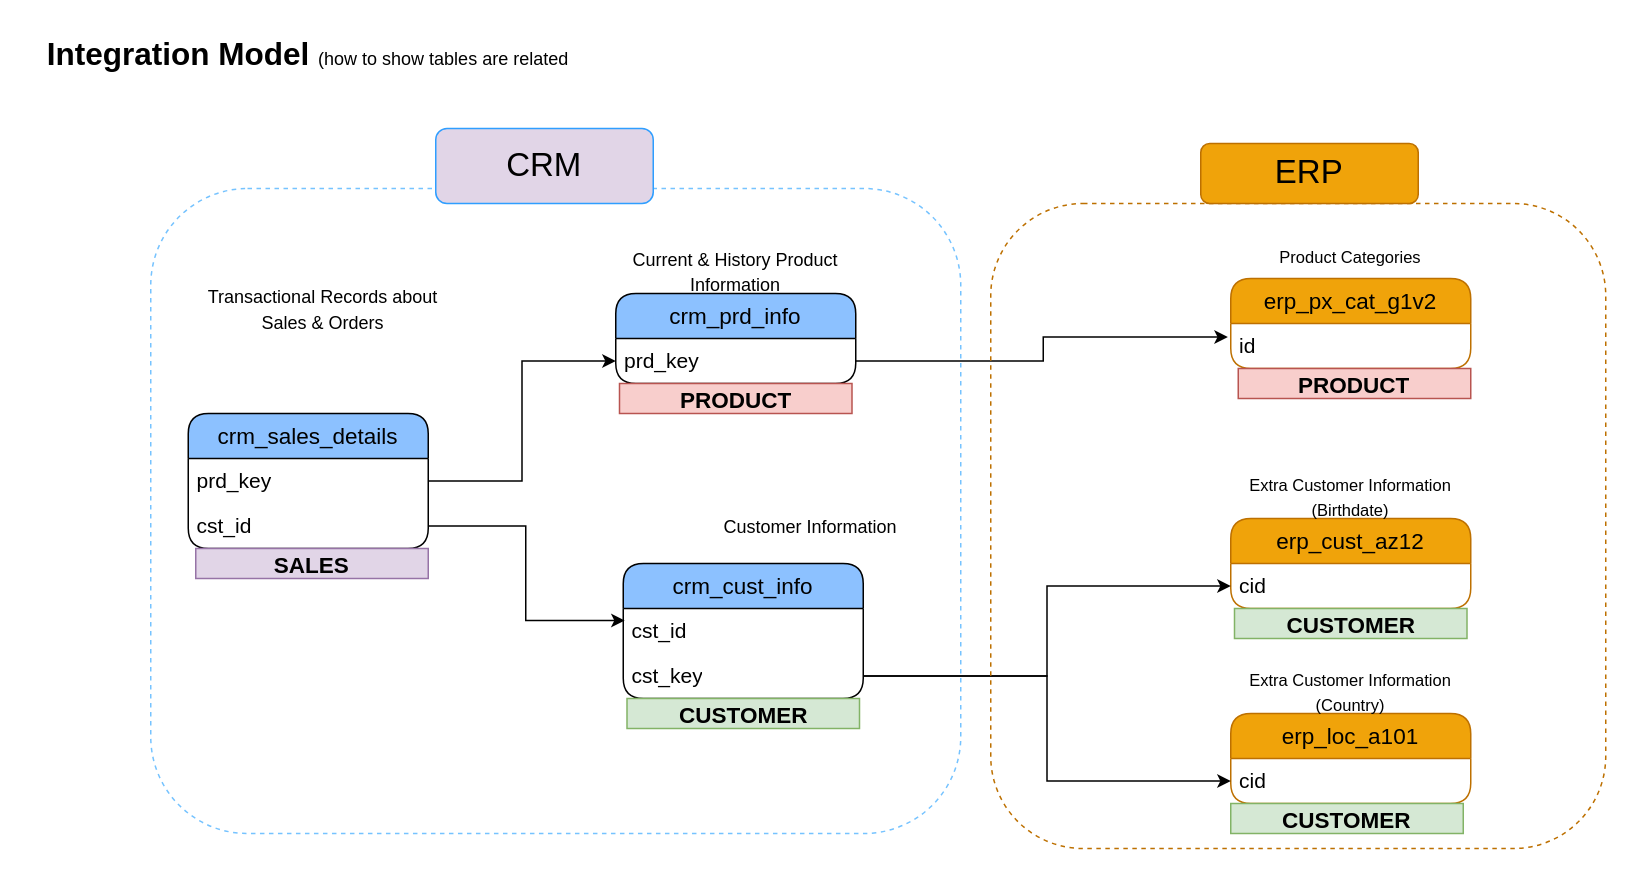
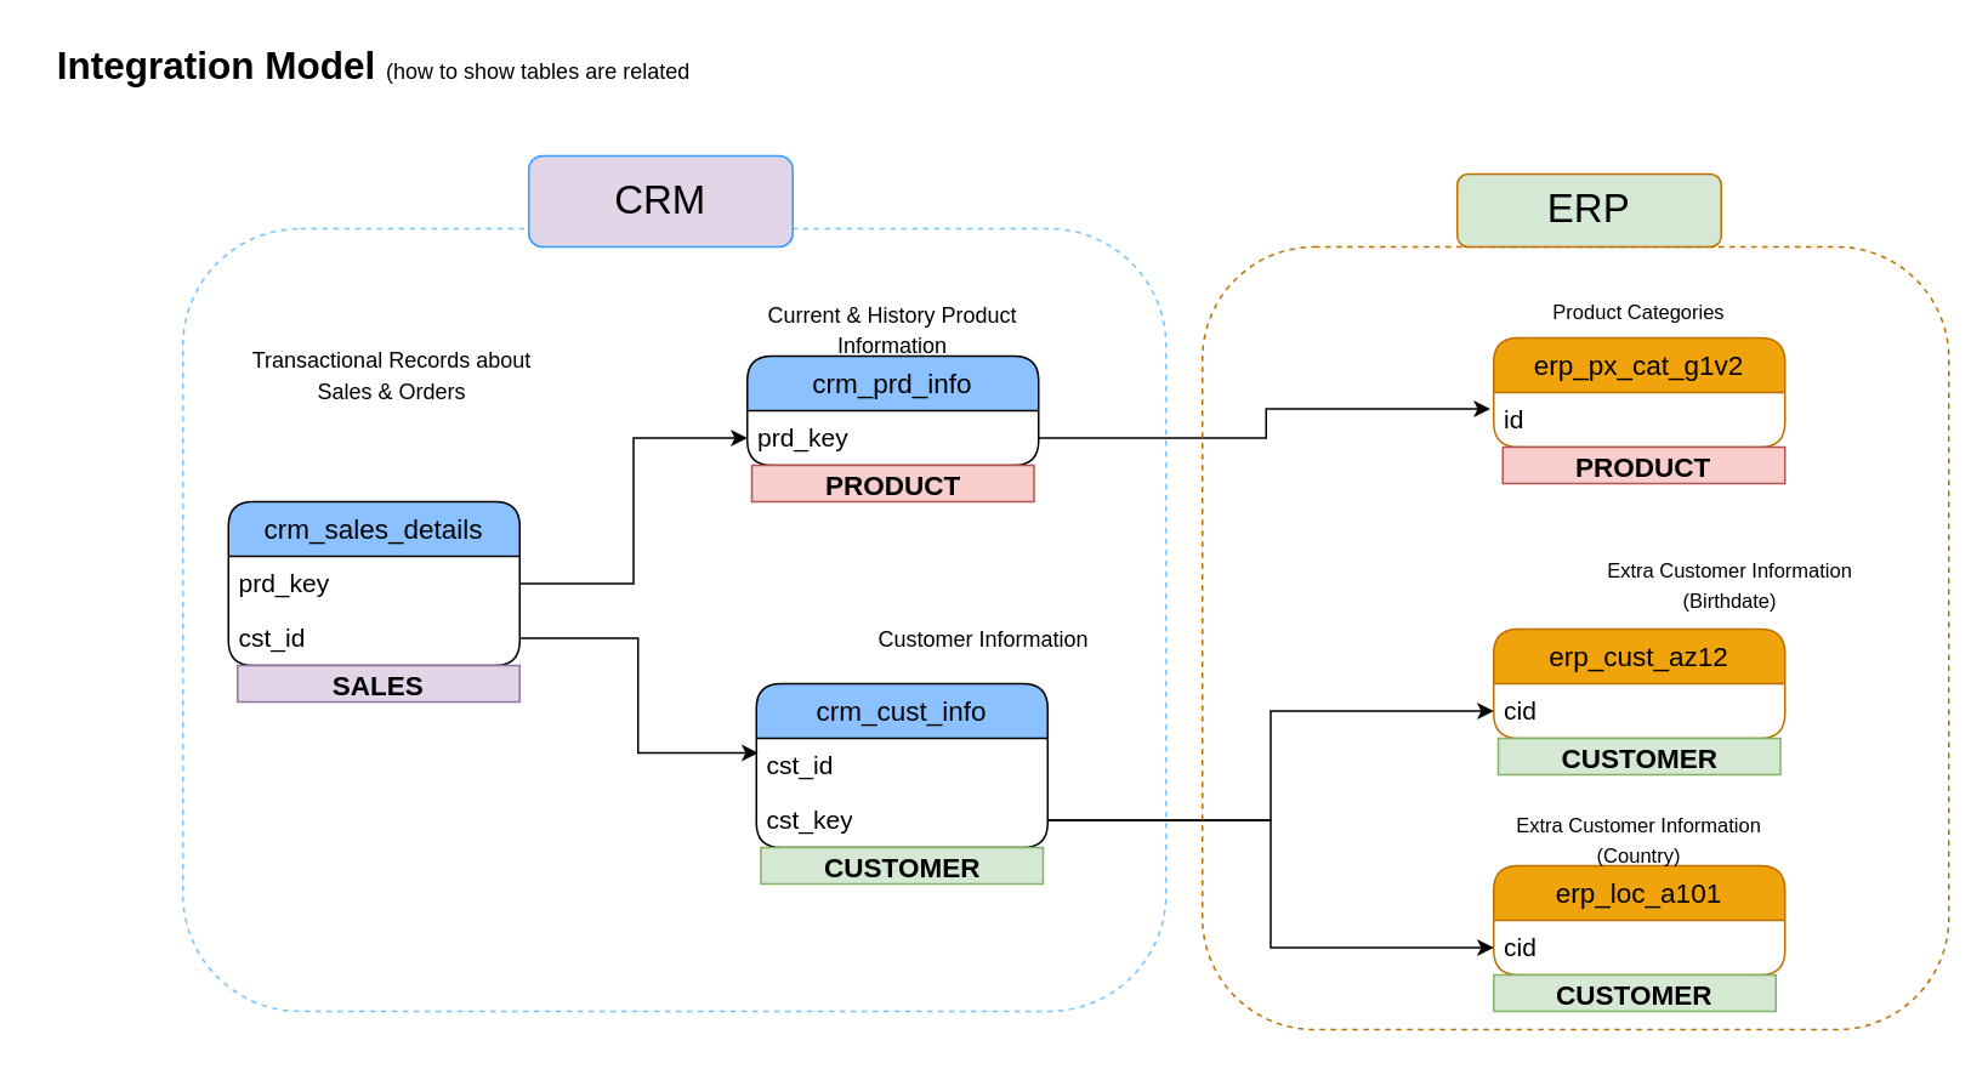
  <mxCell id="0" />
  <mxCell id="1" parent="0" />
  <mxCell id="2" value="&lt;b&gt;&lt;font style=&quot;font-size: 21px;&quot;&gt;&lt;font style=&quot;&quot;&gt;Integration Model&lt;/font&gt; &lt;/font&gt;&lt;/b&gt;(how to show tables are related" style="text;html=1;align=center;verticalAlign=middle;whiteSpace=wrap;rounded=0;" parent="1" vertex="1"><mxGeometry x="20" y="20" width="370" height="30" as="geometry" /></mxCell>
  <mxCell id="3" value="&lt;font style=&quot;color: rgb(0, 0, 0);&quot;&gt;cr&lt;span&gt;m_c&lt;/span&gt;ust_info&lt;/font&gt;" style="swimlane;fontStyle=0;childLayout=stackLayout;horizontal=1;startSize=30;horizontalStack=0;resizeParent=1;resizeParentMax=0;resizeLast=0;collapsible=1;marginBottom=0;whiteSpace=wrap;html=1;rounded=1;strokeColor=light-dark(#000000,#5CFCFF);fillColor=#8CC1FF;fontSize=15;labelBorderColor=none;" parent="1" vertex="1"><mxGeometry x="415" y="375" width="160" height="90" as="geometry" /></mxCell>
  <mxCell id="4" value="cst_id" style="text;strokeColor=none;fillColor=none;align=left;verticalAlign=middle;spacingLeft=4;spacingRight=4;overflow=hidden;points=[[0,0.5],[1,0.5]];portConstraint=eastwest;rotatable=0;whiteSpace=wrap;html=1;fontSize=14;labelBorderColor=none;" parent="3" vertex="1"><mxGeometry y="30" width="160" height="30" as="geometry" /></mxCell>
  <mxCell id="5" value="cst_key" style="text;strokeColor=none;fillColor=none;align=left;verticalAlign=middle;spacingLeft=4;spacingRight=4;overflow=hidden;points=[[0,0.5],[1,0.5]];portConstraint=eastwest;rotatable=0;whiteSpace=wrap;html=1;fontSize=14;labelBorderColor=none;" parent="3" vertex="1"><mxGeometry y="60" width="160" height="30" as="geometry" /></mxCell>
  <mxCell id="6" value="&lt;font style=&quot;font-size: 12px;&quot;&gt;Customer Information&lt;/font&gt;" style="text;html=1;align=center;verticalAlign=middle;whiteSpace=wrap;rounded=0;fontSize=14;" parent="1" vertex="1"><mxGeometry x="470" y="335" width="140" height="30" as="geometry" /></mxCell>
  <mxCell id="7" value="&lt;font color=&quot;#000000&quot;&gt;crm_prd_info&lt;/font&gt;" style="swimlane;fontStyle=0;childLayout=stackLayout;horizontal=1;startSize=30;horizontalStack=0;resizeParent=1;resizeParentMax=0;resizeLast=0;collapsible=1;marginBottom=0;whiteSpace=wrap;html=1;rounded=1;strokeColor=light-dark(#000000,#5CFCFF);fillColor=#8CC1FF;fontSize=15;" parent="1" vertex="1"><mxGeometry x="410" y="195" width="160" height="60" as="geometry" /></mxCell>
  <mxCell id="8" value="prd_key" style="text;strokeColor=none;fillColor=none;align=left;verticalAlign=middle;spacingLeft=4;spacingRight=4;overflow=hidden;points=[[0,0.5],[1,0.5]];portConstraint=eastwest;rotatable=0;whiteSpace=wrap;html=1;fontSize=14;" parent="7" vertex="1"><mxGeometry y="30" width="160" height="30" as="geometry" /></mxCell>
  <mxCell id="9" value="&lt;font style=&quot;font-size: 12px;&quot;&gt;Current &amp;amp; History Product Information&lt;/font&gt;" style="text;html=1;align=center;verticalAlign=middle;whiteSpace=wrap;rounded=0;fontSize=14;" parent="1" vertex="1"><mxGeometry x="415" y="165" width="150" height="30" as="geometry" /></mxCell>
  <mxCell id="10" value="&lt;font color=&quot;#000000&quot;&gt;crm_sales_details&lt;/font&gt;" style="swimlane;fontStyle=0;childLayout=stackLayout;horizontal=1;startSize=30;horizontalStack=0;resizeParent=1;resizeParentMax=0;resizeLast=0;collapsible=1;marginBottom=0;whiteSpace=wrap;html=1;rounded=1;strokeColor=light-dark(#000000,#5CFCFF);fillColor=#8CC1FF;fontSize=15;" parent="1" vertex="1"><mxGeometry x="125" y="275" width="160" height="90" as="geometry" /></mxCell>
  <mxCell id="11" value="prd_key" style="text;strokeColor=none;fillColor=none;align=left;verticalAlign=middle;spacingLeft=4;spacingRight=4;overflow=hidden;points=[[0,0.5],[1,0.5]];portConstraint=eastwest;rotatable=0;whiteSpace=wrap;html=1;fontSize=14;" parent="10" vertex="1"><mxGeometry y="30" width="160" height="30" as="geometry" /></mxCell>
  <mxCell id="12" value="cst_id" style="text;strokeColor=none;fillColor=none;align=left;verticalAlign=middle;spacingLeft=4;spacingRight=4;overflow=hidden;points=[[0,0.5],[1,0.5]];portConstraint=eastwest;rotatable=0;whiteSpace=wrap;html=1;fontSize=14;" parent="10" vertex="1"><mxGeometry y="60" width="160" height="30" as="geometry" /></mxCell>
  <mxCell id="13" value="&lt;font style=&quot;font-size: 12px;&quot;&gt;Transactional Records about Sales &amp;amp; Orders&lt;/font&gt;" style="text;html=1;align=center;verticalAlign=middle;whiteSpace=wrap;rounded=0;fontSize=14;" parent="1" vertex="1"><mxGeometry x="135" y="190" width="160" height="30" as="geometry" /></mxCell>
  <mxCell id="14" style="edgeStyle=orthogonalEdgeStyle;rounded=0;orthogonalLoop=1;jettySize=auto;html=1;entryX=0.006;entryY=0.267;entryDx=0;entryDy=0;entryPerimeter=0;exitX=1;exitY=0.5;exitDx=0;exitDy=0;" parent="1" source="12" target="4" edge="1"><mxGeometry relative="1" as="geometry" /></mxCell>
  <mxCell id="15" style="edgeStyle=orthogonalEdgeStyle;rounded=0;orthogonalLoop=1;jettySize=auto;html=1;" parent="1" source="11" target="8" edge="1"><mxGeometry relative="1" as="geometry" /></mxCell>
  <mxCell id="16" value="&lt;font color=&quot;#000000&quot;&gt;erp_cust_az12&lt;/font&gt;" style="swimlane;fontStyle=0;childLayout=stackLayout;horizontal=1;startSize=30;horizontalStack=0;resizeParent=1;resizeParentMax=0;resizeLast=0;collapsible=1;marginBottom=0;whiteSpace=wrap;html=1;rounded=1;strokeColor=#BD7000;fillColor=#f0a30a;fontSize=15;labelBorderColor=none;fontColor=#000000;" parent="1" vertex="1"><mxGeometry x="820" y="345" width="160" height="60" as="geometry" /></mxCell>
  <mxCell id="17" value="cid" style="text;strokeColor=none;fillColor=none;align=left;verticalAlign=middle;spacingLeft=4;spacingRight=4;overflow=hidden;points=[[0,0.5],[1,0.5]];portConstraint=eastwest;rotatable=0;whiteSpace=wrap;html=1;fontSize=14;labelBorderColor=none;" parent="16" vertex="1"><mxGeometry y="30" width="160" height="30" as="geometry" /></mxCell>
- <mxCell id="18" value="&lt;font style=&quot;font-size: 11px;&quot;&gt;Extra Customer Information (Birthdate)&lt;/font&gt;" style="text;html=1;align=center;verticalAlign=middle;whiteSpace=wrap;rounded=0;fontSize=14;" parent="1" vertex="1"><mxGeometry x="820" y="315" width="160" height="30" as="geometry" /></mxCell>
+ <mxCell id="18" value="&lt;font style=&quot;font-size: 11px;&quot;&gt;Extra Customer Information (Birthdate)&lt;/font&gt;" style="text;html=1;align=center;verticalAlign=middle;whiteSpace=wrap;rounded=0;fontSize=14;" parent="1" vertex="1"><mxGeometry x="870" y="305" width="160" height="30" as="geometry" /></mxCell>
  <mxCell id="19" style="edgeStyle=orthogonalEdgeStyle;rounded=0;orthogonalLoop=1;jettySize=auto;html=1;" parent="1" source="5" target="17" edge="1"><mxGeometry relative="1" as="geometry" /></mxCell>
  <mxCell id="20" value="&lt;font color=&quot;#000000&quot;&gt;erp_loc_a101&lt;/font&gt;" style="swimlane;fontStyle=0;childLayout=stackLayout;horizontal=1;startSize=30;horizontalStack=0;resizeParent=1;resizeParentMax=0;resizeLast=0;collapsible=1;marginBottom=0;whiteSpace=wrap;html=1;rounded=1;strokeColor=#BD7000;fillColor=#f0a30a;fontSize=15;labelBorderColor=none;fontColor=#000000;" parent="1" vertex="1"><mxGeometry x="820" y="475" width="160" height="60" as="geometry" /></mxCell>
  <mxCell id="21" value="cid" style="text;strokeColor=none;fillColor=none;align=left;verticalAlign=middle;spacingLeft=4;spacingRight=4;overflow=hidden;points=[[0,0.5],[1,0.5]];portConstraint=eastwest;rotatable=0;whiteSpace=wrap;html=1;fontSize=14;labelBorderColor=none;" parent="20" vertex="1"><mxGeometry y="30" width="160" height="30" as="geometry" /></mxCell>
  <mxCell id="22" value="&lt;font style=&quot;font-size: 11px;&quot;&gt;Extra Customer Information (Country)&lt;/font&gt;" style="text;html=1;align=center;verticalAlign=middle;whiteSpace=wrap;rounded=0;fontSize=14;" parent="1" vertex="1"><mxGeometry x="820" y="445" width="160" height="30" as="geometry" /></mxCell>
  <mxCell id="23" style="edgeStyle=orthogonalEdgeStyle;rounded=0;orthogonalLoop=1;jettySize=auto;html=1;entryX=0;entryY=0.5;entryDx=0;entryDy=0;" parent="1" source="5" target="21" edge="1"><mxGeometry relative="1" as="geometry" /></mxCell>
  <mxCell id="24" value="&lt;font color=&quot;#000000&quot;&gt;erp_px_cat_g1v2&lt;/font&gt;" style="swimlane;fontStyle=0;childLayout=stackLayout;horizontal=1;startSize=30;horizontalStack=0;resizeParent=1;resizeParentMax=0;resizeLast=0;collapsible=1;marginBottom=0;whiteSpace=wrap;html=1;rounded=1;strokeColor=#BD7000;fillColor=#f0a30a;fontSize=15;labelBorderColor=none;fontColor=#000000;" parent="1" vertex="1"><mxGeometry x="820" y="185" width="160" height="60" as="geometry" /></mxCell>
  <mxCell id="25" value="id" style="text;strokeColor=none;fillColor=none;align=left;verticalAlign=middle;spacingLeft=4;spacingRight=4;overflow=hidden;points=[[0,0.5],[1,0.5]];portConstraint=eastwest;rotatable=0;whiteSpace=wrap;html=1;fontSize=14;labelBorderColor=none;" parent="24" vertex="1"><mxGeometry y="30" width="160" height="30" as="geometry" /></mxCell>
  <mxCell id="26" value="&lt;font style=&quot;font-size: 11px;&quot;&gt;Product Categories&lt;/font&gt;" style="text;html=1;align=center;verticalAlign=middle;whiteSpace=wrap;rounded=0;fontSize=14;" parent="1" vertex="1"><mxGeometry x="820" y="155" width="160" height="30" as="geometry" /></mxCell>
  <mxCell id="27" style="edgeStyle=orthogonalEdgeStyle;rounded=0;orthogonalLoop=1;jettySize=auto;html=1;entryX=-0.012;entryY=0.3;entryDx=0;entryDy=0;entryPerimeter=0;" parent="1" source="8" target="25" edge="1"><mxGeometry relative="1" as="geometry" /></mxCell>
  <mxCell id="28" value="" style="rounded=1;whiteSpace=wrap;html=1;fillColor=none;dashed=1;strokeColor=#76C3FF;" parent="1" vertex="1"><mxGeometry x="100" y="125" width="540" height="430" as="geometry" /></mxCell>
  <mxCell id="29" value="&lt;font style=&quot;font-size: 22px;&quot;&gt;CRM&lt;/font&gt;" style="rounded=1;whiteSpace=wrap;html=1;strokeColor=#2F9EFF;fillColor=#e1d5e7;fontColor=#000000;" parent="1" vertex="1"><mxGeometry x="290" y="85" width="145" height="50" as="geometry" /></mxCell>
  <mxCell id="30" value="" style="rounded=1;whiteSpace=wrap;html=1;fillColor=none;dashed=1;strokeColor=#BD7000;fontColor=#000000;" parent="1" vertex="1"><mxGeometry x="660" y="135" width="410" height="430" as="geometry" /></mxCell>
- <mxCell id="31" value="&lt;font style=&quot;color: rgb(0, 0, 0); font-size: 22px;&quot;&gt;ERP&lt;/font&gt;" style="rounded=1;whiteSpace=wrap;html=1;strokeColor=#BD7000;fillColor=#f0a30a;fontColor=#000000;" parent="1" vertex="1"><mxGeometry x="800" y="95" width="145" height="40" as="geometry" /></mxCell>
+ <mxCell id="31" value="&lt;font style=&quot;color: rgb(0, 0, 0); font-size: 22px;&quot;&gt;ERP&lt;/font&gt;" style="rounded=1;whiteSpace=wrap;html=1;strokeColor=#BD7000;fillColor=#d5e8d4;fontColor=#000000;" parent="1" vertex="1"><mxGeometry x="800" y="95" width="145" height="40" as="geometry" /></mxCell>
  <mxCell id="32" value="&lt;font style=&quot;color: light-dark(rgb(0, 0, 0), rgb(0, 0, 0)); font-size: 15px;&quot;&gt;&lt;b&gt;PRODUCT&lt;/b&gt;&lt;/font&gt;" style="text;html=1;strokeColor=#b85450;fillColor=#f8cecc;align=center;verticalAlign=middle;whiteSpace=wrap;overflow=hidden;fontSize=12;" vertex="1" parent="1"><mxGeometry x="412.5" y="255" width="155" height="20" as="geometry" /></mxCell>
  <mxCell id="33" value="&lt;font style=&quot;color: light-dark(rgb(0, 0, 0), rgb(0, 0, 0)); font-size: 15px;&quot;&gt;&lt;b&gt;PRODUCT&lt;/b&gt;&lt;/font&gt;" style="text;html=1;strokeColor=#b85450;fillColor=#f8cecc;align=center;verticalAlign=middle;whiteSpace=wrap;overflow=hidden;fontSize=12;" vertex="1" parent="1"><mxGeometry x="825" y="245" width="155" height="20" as="geometry" /></mxCell>
  <mxCell id="34" value="&lt;font style=&quot;color: light-dark(rgb(0, 0, 0), rgb(0, 0, 0)); font-size: 15px;&quot;&gt;&lt;b&gt;CUSTOMER&lt;/b&gt;&lt;/font&gt;" style="text;html=1;strokeColor=#82b366;fillColor=#d5e8d4;align=center;verticalAlign=middle;whiteSpace=wrap;overflow=hidden;fontSize=12;" vertex="1" parent="1"><mxGeometry x="417.5" y="465" width="155" height="20" as="geometry" /></mxCell>
  <mxCell id="35" value="&lt;font style=&quot;color: light-dark(rgb(0, 0, 0), rgb(0, 0, 0)); font-size: 15px;&quot;&gt;&lt;b&gt;CUSTOMER&lt;/b&gt;&lt;/font&gt;" style="text;html=1;strokeColor=#82b366;fillColor=#d5e8d4;align=center;verticalAlign=middle;whiteSpace=wrap;overflow=hidden;fontSize=12;" vertex="1" parent="1"><mxGeometry x="822.5" y="405" width="155" height="20" as="geometry" /></mxCell>
  <mxCell id="36" value="&lt;font style=&quot;color: light-dark(rgb(0, 0, 0), rgb(0, 0, 0)); font-size: 15px;&quot;&gt;&lt;b&gt;CUSTOMER&lt;/b&gt;&lt;/font&gt;" style="text;html=1;strokeColor=#82b366;fillColor=#d5e8d4;align=center;verticalAlign=middle;whiteSpace=wrap;overflow=hidden;fontSize=12;" vertex="1" parent="1"><mxGeometry x="820" y="535" width="155" height="20" as="geometry" /></mxCell>
  <mxCell id="37" value="&lt;font style=&quot;color: light-dark(rgb(0, 0, 0), rgb(0, 0, 0)); font-size: 15px;&quot;&gt;&lt;b&gt;SALES&lt;/b&gt;&lt;/font&gt;" style="text;html=1;strokeColor=#9673a6;fillColor=#e1d5e7;align=center;verticalAlign=middle;whiteSpace=wrap;overflow=hidden;fontSize=12;" vertex="1" parent="1"><mxGeometry x="130" y="365" width="155" height="20" as="geometry" /></mxCell>
